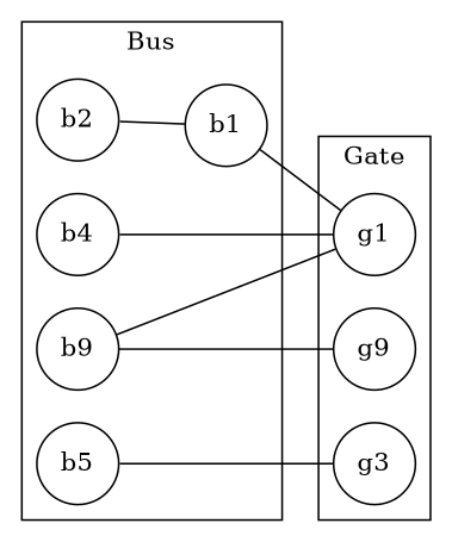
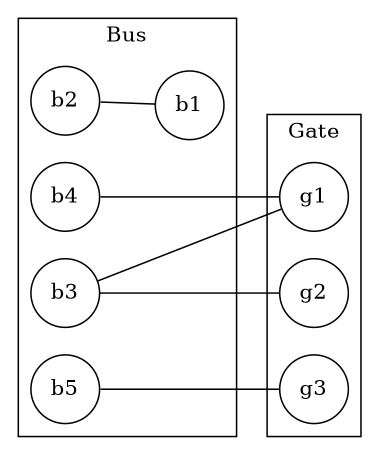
  graph {
    rankdir=LR
    node [shape=circle]
    b1
    b2
-   b3 [label=b9]
+   b3
    b4
    b5
    g1
-   g2 [label=g9]
+   g2
    g3
    subgraph sub_1 {
      spines=false
    }
    subgraph cluster_2 {
      label=Bus
      b1
      b2
      b3
      b4
      b5
    }
    subgraph cluster_3 {
      label=Gate
      g1
      g2
      g3
    }
-   b1 -- g1
    b2 -- b1
    b3 -- g1
    b3 -- g2
    b4 -- g1
    b5 -- g3
  }
